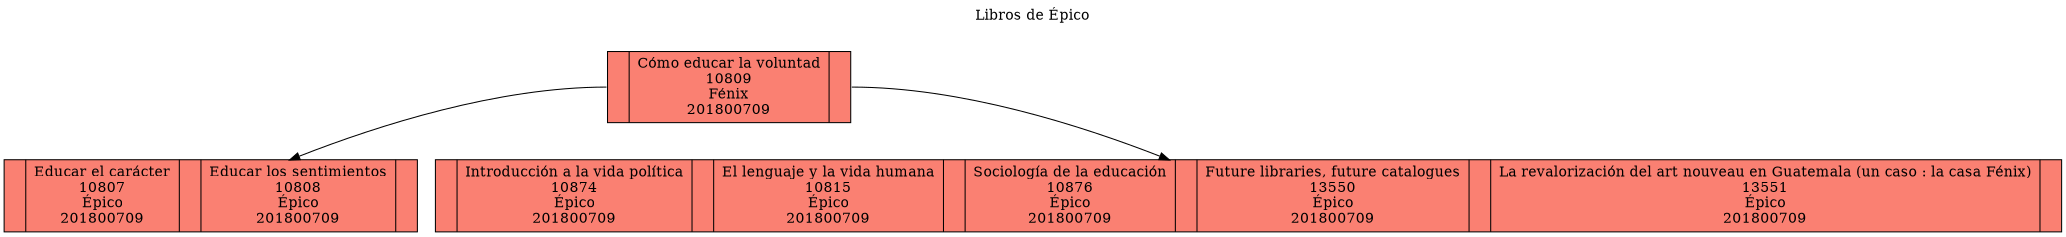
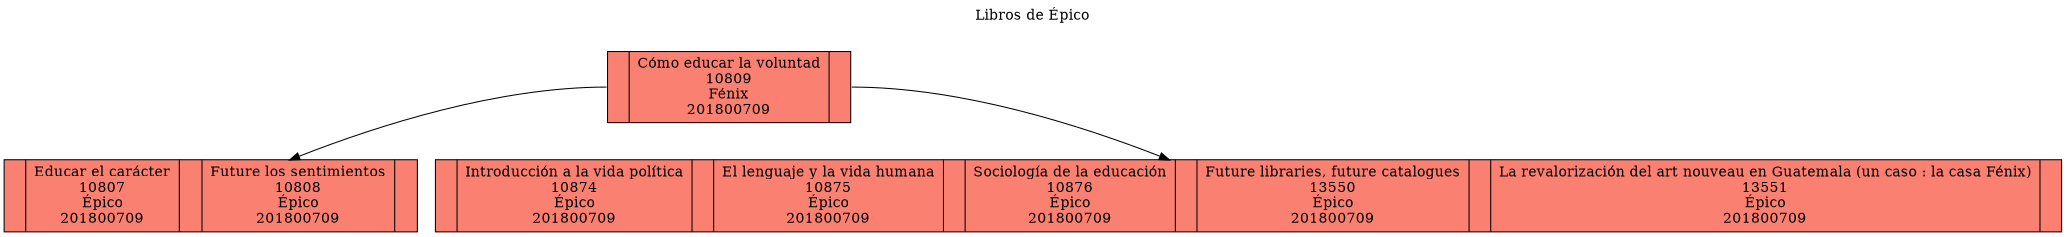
  digraph {
    label="Libros de Épico"
    labelloc=t
    node [color=black fillcolor=salmon shape=record style=filled]
    n1 [height=.1 label="<f0> |Cómo educar la voluntad\n10809\nFénix\n201800709|<f1>"]
-   n2 [height=.1 label="<f0> |Educar el carácter\n10807\nÉpico\n201800709|<f1> |Educar los sentimientos\n10808\nÉpico\n201800709|<f2>"]
-   n3 [height=.1 label="<f0> |Introducción a la vida política\n10874\nÉpico\n201800709|<f1> |El lenguaje y la vida humana\n10815\nÉpico\n201800709|<f2> |Sociología de la educación\n10876\nÉpico\n201800709|<f3> |Future libraries, future catalogues\n13550\nÉpico\n201800709|<f4> |La revalorización del art nouveau en Guatemala (un caso : la casa Fénix)\n13551\nÉpico\n201800709|<f5>"]
+   n2 [height=.1 label="<f0> |Educar el carácter\n10807\nÉpico\n201800709|<f1> |Future los sentimientos\n10808\nÉpico\n201800709|<f2>"]
+   n3 [height=.1 label="<f0> |Introducción a la vida política\n10874\nÉpico\n201800709|<f1> |El lenguaje y la vida humana\n10875\nÉpico\n201800709|<f2> |Sociología de la educación\n10876\nÉpico\n201800709|<f3> |Future libraries, future catalogues\n13550\nÉpico\n201800709|<f4> |La revalorización del art nouveau en Guatemala (un caso : la casa Fénix)\n13551\nÉpico\n201800709|<f5>"]
    n1 -> n2 [tailport=f0]
    n1 -> n3 [tailport=f1]
  }
